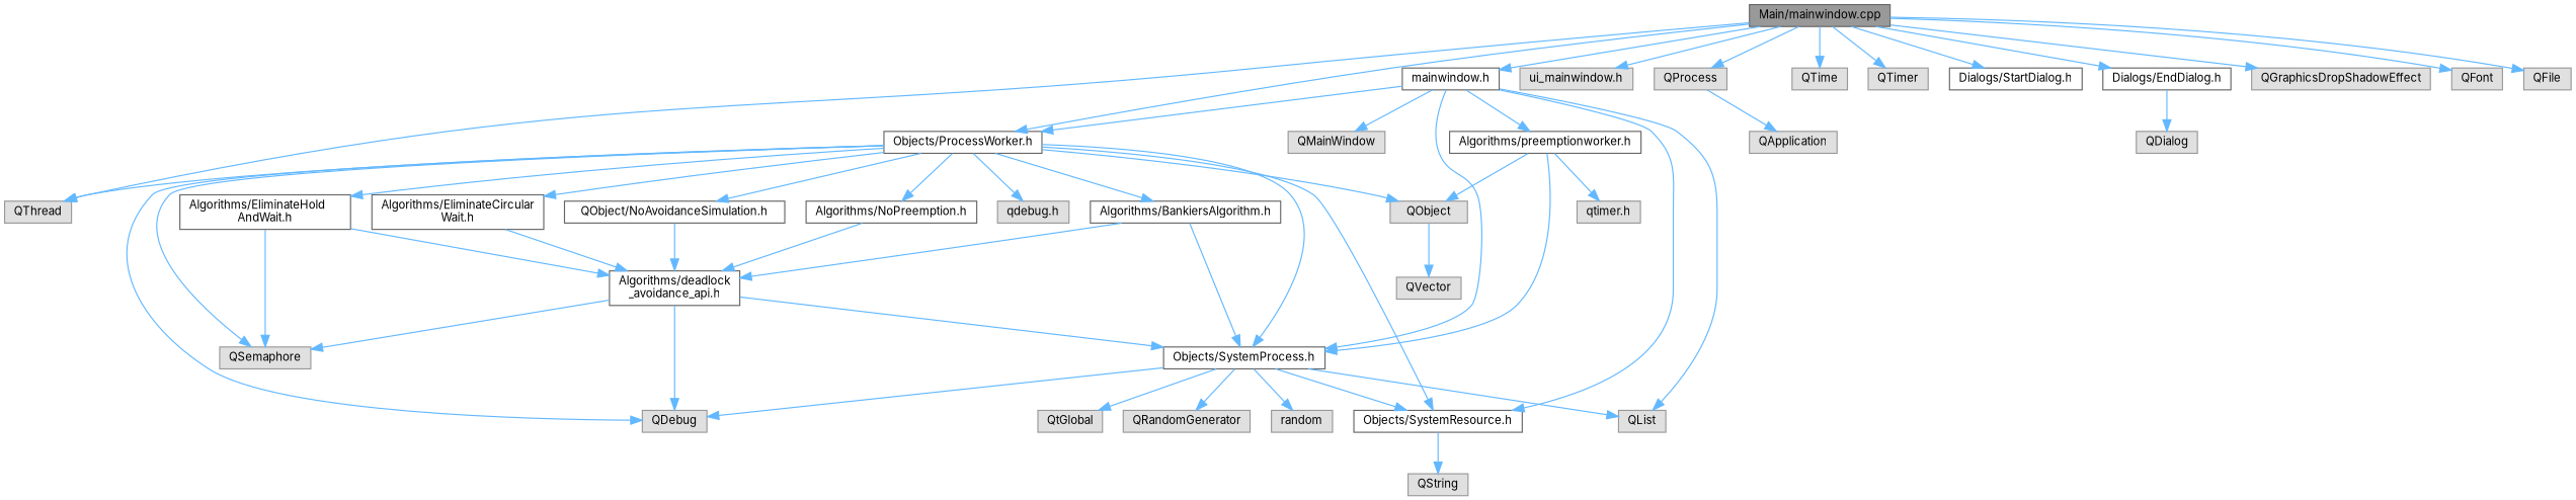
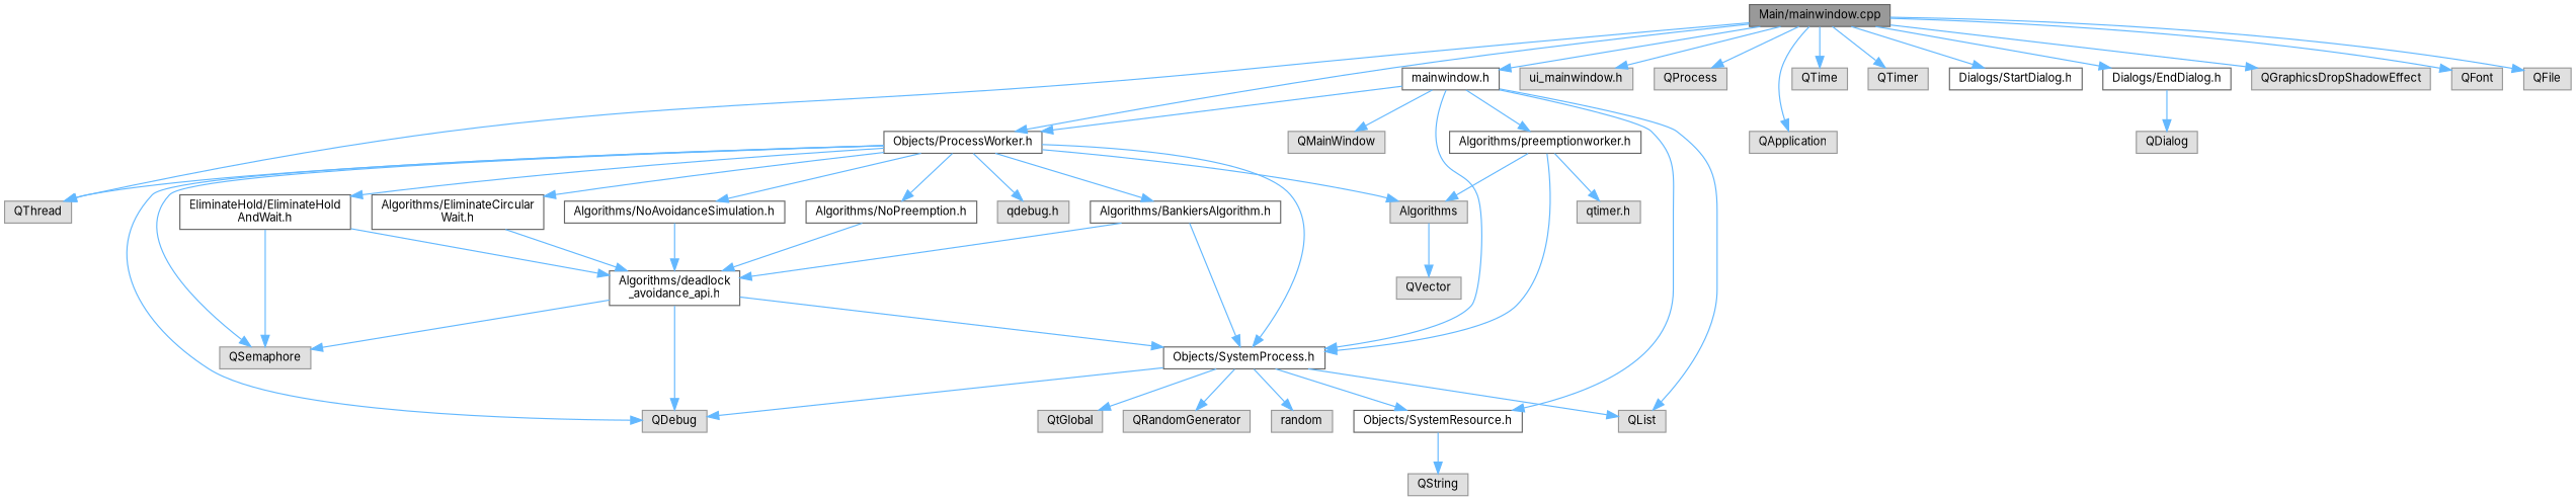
  digraph {
    fontname=Inter
    node [color=grey60 fillcolor="#E0E0E0" fontname=Inter fontsize=10 shape=box style=filled]
    edge [color=steelblue1 fontname=Inter fontsize=10 labelfontname=Helvetica labelfontsize=10 style=solid]
    n1 [color=gray40 fillcolor=grey60 fontcolor=black height=0.2 label="Main/mainwindow.cpp" width=0.4]
    n2 [color=grey40 fillcolor=white height=0.2 label="mainwindow.h" width=0.4]
    n3 [color=grey40 fillcolor=white height=0.2 label="Objects/ProcessWorker.h" width=0.4]
    n4 [height=0.2 label=QThread width=0.4]
    n5 [height=0.2 label="ui_mainwindow.h" width=0.4]
    n6 [height=0.2 label=QProcess width=0.4]
    n7 [height=0.2 label=QApplication width=0.4]
    n8 [height=0.2 label=QTime width=0.4]
    n9 [height=0.2 label=QTimer width=0.4]
    n10 [color=grey40 fillcolor=white height=0.2 label="Dialogs/StartDialog.h" width=0.4]
    n11 [color=grey40 fillcolor=white height=0.2 label="Dialogs/EndDialog.h" width=0.4]
    n12 [height=0.2 label=QGraphicsDropShadowEffect width=0.4]
    n13 [height=0.2 label=QFont width=0.4]
    n14 [height=0.2 label=QFile width=0.4]
    n15 [height=0.2 label=QMainWindow width=0.4]
    n16 [height=0.2 label=QList width=0.4]
    n17 [color=grey40 fillcolor=white height=0.2 label="Objects/SystemResource.h" width=0.4]
    n18 [color=grey40 fillcolor=white height=0.2 label="Objects/SystemProcess.h" width=0.4]
    n19 [color=grey40 fillcolor=white height=0.2 label="Algorithms/preemptionworker.h" width=0.4]
    n20 [height=0.2 label=QDebug width=0.4]
    n21 [height=0.2 label="qdebug.h" width=0.4]
-   n22 [height=0.2 label=QObject width=0.4]
+   n22 [height=0.2 label=Algorithms width=0.4]
    n23 [height=0.2 label=QSemaphore width=0.4]
    n24 [color=grey40 fillcolor=white height=0.2 label="Algorithms/BankiersAlgorithm.h" width=0.4]
-   n25 [color=grey40 fillcolor=white height=0.2 label="QObject/NoAvoidanceSimulation.h" width=0.4]
+   n25 [color=grey40 fillcolor=white height=0.2 label="Algorithms/NoAvoidanceSimulation.h" width=0.4]
    n26 [color=grey40 fillcolor=white height=0.2 label="Algorithms/EliminateCircular\lWait.h" width=0.4]
-   n27 [color=grey40 fillcolor=white height=0.2 label="Algorithms/EliminateHold\lAndWait.h" width=0.4]
+   n27 [color=grey40 fillcolor=white height=0.2 label="EliminateHold/EliminateHold\lAndWait.h" width=0.4]
    n28 [color=grey40 fillcolor=white height=0.2 label="Algorithms/NoPreemption.h" width=0.4]
    n29 [height=0.2 label=QDialog width=0.4]
    n30 [height=0.2 label=QString width=0.4]
    n31 [height=0.2 label=random width=0.4]
    n32 [height=0.2 label=QtGlobal width=0.4]
    n33 [height=0.2 label=QRandomGenerator width=0.4]
    n34 [height=0.2 label="qtimer.h" width=0.4]
    n35 [height=0.2 label=QVector width=0.4]
    n36 [color=grey40 fillcolor=white height=0.2 label="Algorithms/deadlock\l_avoidance_api.h" width=0.4]
    n1 -> n2
    n1 -> n3
    n1 -> n4
    n1 -> n5
    n1 -> n6
-   n6 -> n7
+   n1 -> n7
    n1 -> n8
    n1 -> n9
    n1 -> n10
    n1 -> n11
    n1 -> n12
    n1 -> n13
    n1 -> n14
    n2 -> n3
    n2 -> n15
    n2 -> n16
    n2 -> n17
    n2 -> n18
    n2 -> n19
    n3 -> n4
-   n3 -> n17
    n3 -> n18
    n3 -> n20
    n3 -> n21
    n3 -> n22
    n3 -> n23
    n3 -> n24
    n3 -> n25
    n3 -> n26
    n3 -> n27
    n3 -> n28
    n11 -> n29
    n17 -> n30
    n18 -> n16
    n18 -> n17
    n18 -> n20
    n18 -> n31
    n18 -> n32
    n18 -> n33
    n19 -> n18
    n19 -> n22
    n19 -> n34
    n22 -> n35
    n24 -> n18
    n24 -> n36
    n25 -> n36
    n26 -> n36
    n27 -> n23
    n27 -> n36
    n28 -> n36
    n36 -> n18
    n36 -> n20
    n36 -> n23
  }
